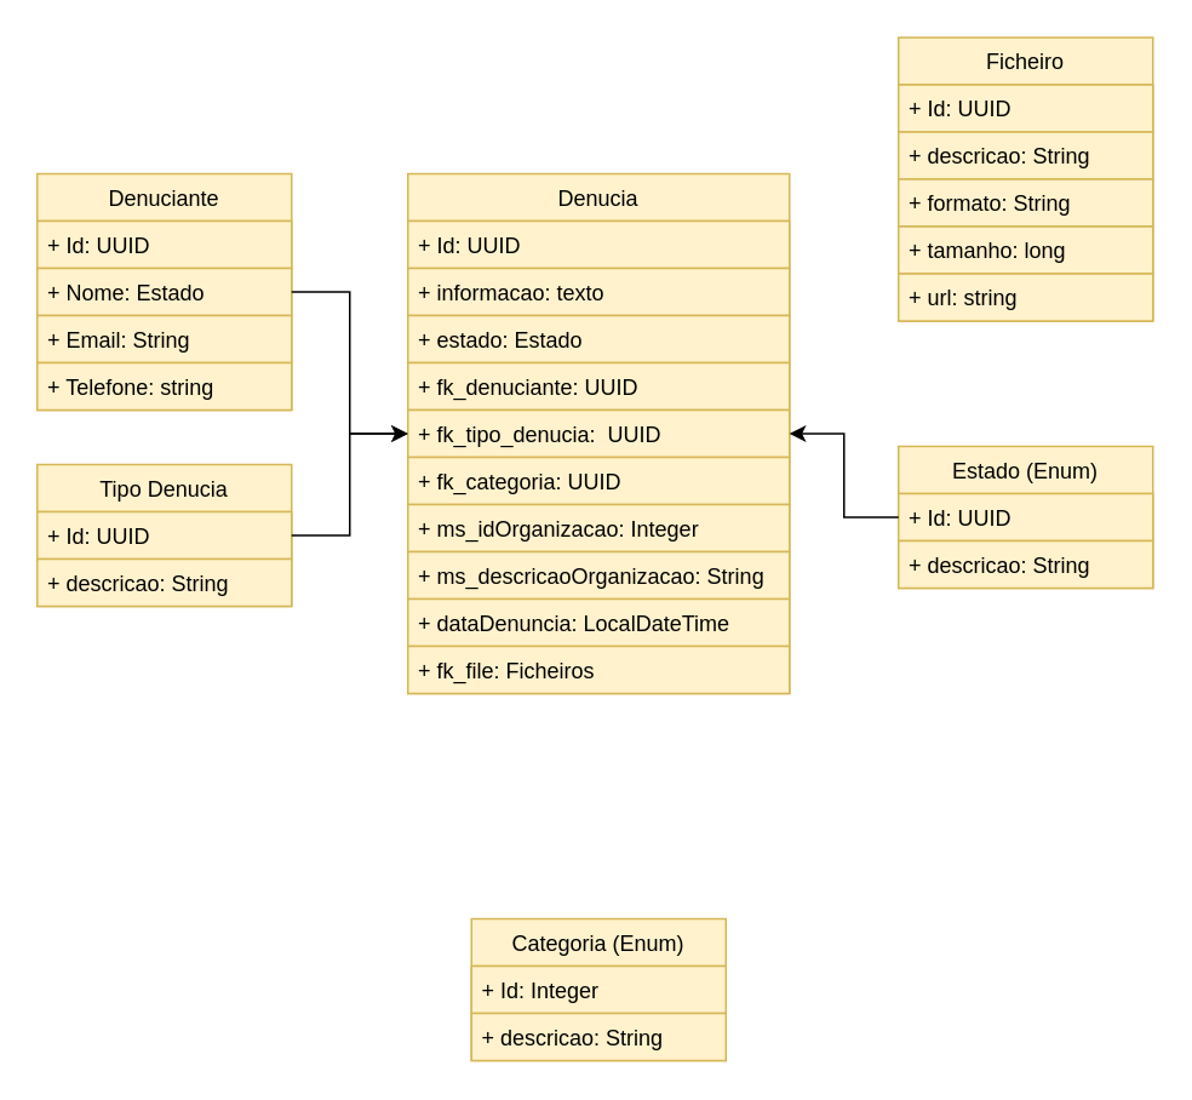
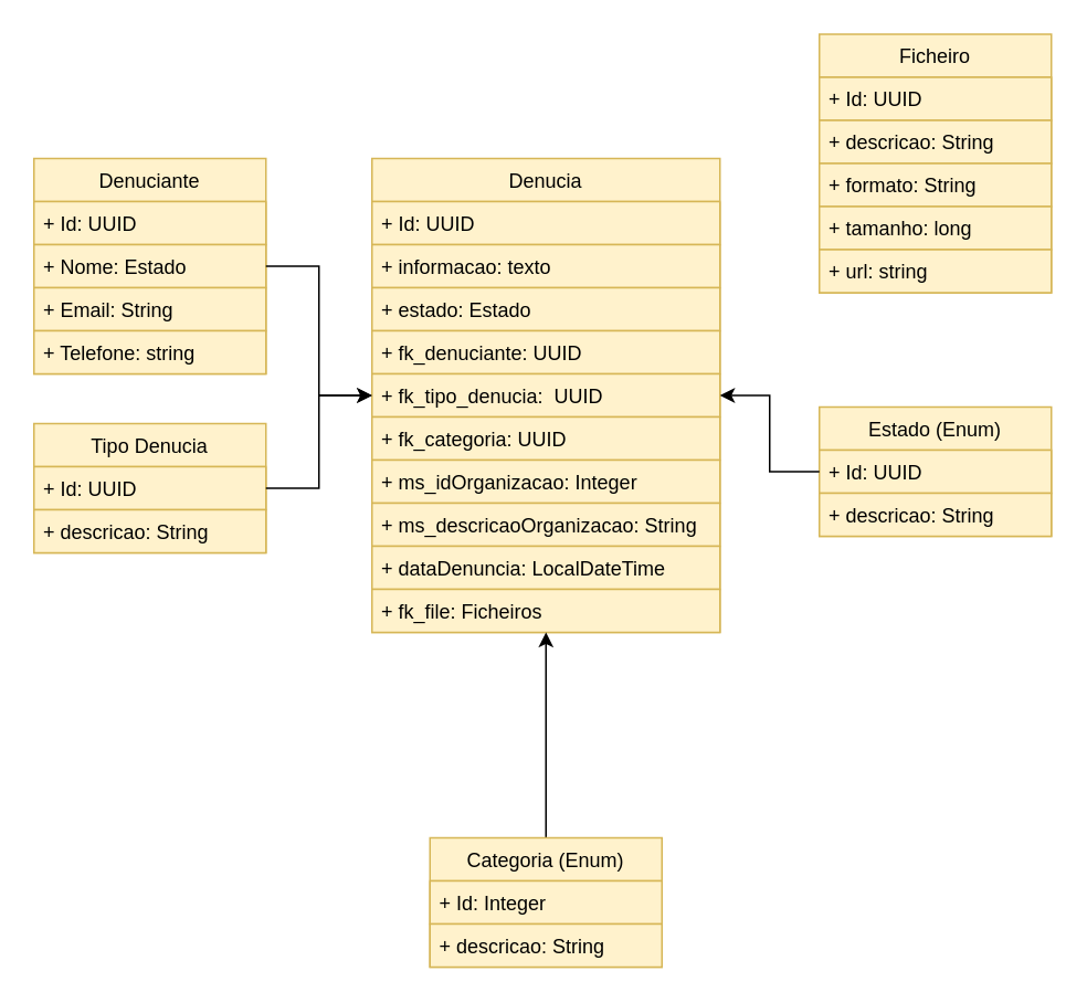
  <mxCell id="0" />
  <mxCell id="1" parent="0" />
  <mxCell id="2" value="Tipo Denucia" style="swimlane;fontStyle=0;childLayout=stackLayout;horizontal=1;startSize=26;fillColor=#fff2cc;horizontalStack=0;resizeParent=1;resizeParentMax=0;resizeLast=0;collapsible=1;marginBottom=0;strokeColor=#d6b656;" vertex="1" parent="1"><mxGeometry x="20" y="255" width="140" height="78" as="geometry" /></mxCell>
  <mxCell id="3" value="+ Id: UUID" style="text;strokeColor=#d6b656;fillColor=#fff2cc;align=left;verticalAlign=top;spacingLeft=4;spacingRight=4;overflow=hidden;rotatable=0;points=[[0,0.5],[1,0.5]];portConstraint=eastwest;" vertex="1" parent="2"><mxGeometry y="26" width="140" height="26" as="geometry" /></mxCell>
  <mxCell id="4" value="+ descricao: String " style="text;strokeColor=#d6b656;fillColor=#fff2cc;align=left;verticalAlign=top;spacingLeft=4;spacingRight=4;overflow=hidden;rotatable=0;points=[[0,0.5],[1,0.5]];portConstraint=eastwest;" vertex="1" parent="2"><mxGeometry y="52" width="140" height="26" as="geometry" /></mxCell>
  <mxCell id="5" value="Denuciante" style="swimlane;fontStyle=0;childLayout=stackLayout;horizontal=1;startSize=26;fillColor=#fff2cc;horizontalStack=0;resizeParent=1;resizeParentMax=0;resizeLast=0;collapsible=1;marginBottom=0;strokeColor=#d6b656;" vertex="1" parent="1"><mxGeometry x="20" y="95" width="140" height="130" as="geometry" /></mxCell>
  <mxCell id="6" value="+ Id: UUID" style="text;strokeColor=#d6b656;fillColor=#fff2cc;align=left;verticalAlign=top;spacingLeft=4;spacingRight=4;overflow=hidden;rotatable=0;points=[[0,0.5],[1,0.5]];portConstraint=eastwest;" vertex="1" parent="5"><mxGeometry y="26" width="140" height="26" as="geometry" /></mxCell>
  <mxCell id="7" value="+ Nome: Estado" style="text;strokeColor=#d6b656;fillColor=#fff2cc;align=left;verticalAlign=top;spacingLeft=4;spacingRight=4;overflow=hidden;rotatable=0;points=[[0,0.5],[1,0.5]];portConstraint=eastwest;" vertex="1" parent="5"><mxGeometry y="52" width="140" height="26" as="geometry" /></mxCell>
  <mxCell id="8" value="+ Email: String" style="text;strokeColor=#d6b656;fillColor=#fff2cc;align=left;verticalAlign=top;spacingLeft=4;spacingRight=4;overflow=hidden;rotatable=0;points=[[0,0.5],[1,0.5]];portConstraint=eastwest;" vertex="1" parent="5"><mxGeometry y="78" width="140" height="26" as="geometry" /></mxCell>
  <mxCell id="9" value="+ Telefone: string" style="text;strokeColor=#d6b656;fillColor=#fff2cc;align=left;verticalAlign=top;spacingLeft=4;spacingRight=4;overflow=hidden;rotatable=0;points=[[0,0.5],[1,0.5]];portConstraint=eastwest;" vertex="1" parent="5"><mxGeometry y="104" width="140" height="26" as="geometry" /></mxCell>
  <mxCell id="10" value="Estado (Enum)" style="swimlane;fontStyle=0;childLayout=stackLayout;horizontal=1;startSize=26;fillColor=#fff2cc;horizontalStack=0;resizeParent=1;resizeParentMax=0;resizeLast=0;collapsible=1;marginBottom=0;strokeColor=#d6b656;" vertex="1" parent="1"><mxGeometry x="494" y="245" width="140" height="78" as="geometry" /></mxCell>
  <mxCell id="11" value="+ Id: UUID" style="text;strokeColor=#d6b656;fillColor=#fff2cc;align=left;verticalAlign=top;spacingLeft=4;spacingRight=4;overflow=hidden;rotatable=0;points=[[0,0.5],[1,0.5]];portConstraint=eastwest;" vertex="1" parent="10"><mxGeometry y="26" width="140" height="26" as="geometry" /></mxCell>
  <mxCell id="12" value="+ descricao: String " style="text;strokeColor=#d6b656;fillColor=#fff2cc;align=left;verticalAlign=top;spacingLeft=4;spacingRight=4;overflow=hidden;rotatable=0;points=[[0,0.5],[1,0.5]];portConstraint=eastwest;" vertex="1" parent="10"><mxGeometry y="52" width="140" height="26" as="geometry" /></mxCell>
  <mxCell id="13" value="Denucia" style="swimlane;fontStyle=0;childLayout=stackLayout;horizontal=1;startSize=26;fillColor=#fff2cc;horizontalStack=0;resizeParent=1;resizeParentMax=0;resizeLast=0;collapsible=1;marginBottom=0;strokeColor=#d6b656;" vertex="1" parent="1"><mxGeometry x="224" y="95" width="210" height="286" as="geometry" /></mxCell>
  <mxCell id="14" value="+ Id: UUID" style="text;strokeColor=#d6b656;fillColor=#fff2cc;align=left;verticalAlign=top;spacingLeft=4;spacingRight=4;overflow=hidden;rotatable=0;points=[[0,0.5],[1,0.5]];portConstraint=eastwest;" vertex="1" parent="13"><mxGeometry y="26" width="210" height="26" as="geometry" /></mxCell>
  <mxCell id="15" value="+ informacao: texto" style="text;strokeColor=#d6b656;fillColor=#fff2cc;align=left;verticalAlign=top;spacingLeft=4;spacingRight=4;overflow=hidden;rotatable=0;points=[[0,0.5],[1,0.5]];portConstraint=eastwest;" vertex="1" parent="13"><mxGeometry y="52" width="210" height="26" as="geometry" /></mxCell>
  <mxCell id="16" value="+ estado: Estado" style="text;strokeColor=#d6b656;fillColor=#fff2cc;align=left;verticalAlign=top;spacingLeft=4;spacingRight=4;overflow=hidden;rotatable=0;points=[[0,0.5],[1,0.5]];portConstraint=eastwest;" vertex="1" parent="13"><mxGeometry y="78" width="210" height="26" as="geometry" /></mxCell>
  <mxCell id="17" value="+ fk_denuciante: UUID" style="text;strokeColor=#d6b656;fillColor=#fff2cc;align=left;verticalAlign=top;spacingLeft=4;spacingRight=4;overflow=hidden;rotatable=0;points=[[0,0.5],[1,0.5]];portConstraint=eastwest;" vertex="1" parent="13"><mxGeometry y="104" width="210" height="26" as="geometry" /></mxCell>
  <mxCell id="18" value="+ fk_tipo_denucia:  UUID" style="text;strokeColor=#d6b656;fillColor=#fff2cc;align=left;verticalAlign=top;spacingLeft=4;spacingRight=4;overflow=hidden;rotatable=0;points=[[0,0.5],[1,0.5]];portConstraint=eastwest;" vertex="1" parent="13"><mxGeometry y="130" width="210" height="26" as="geometry" /></mxCell>
  <mxCell id="19" value="+ fk_categoria: UUID" style="text;strokeColor=#d6b656;fillColor=#fff2cc;align=left;verticalAlign=top;spacingLeft=4;spacingRight=4;overflow=hidden;rotatable=0;points=[[0,0.5],[1,0.5]];portConstraint=eastwest;" vertex="1" parent="13"><mxGeometry y="156" width="210" height="26" as="geometry" /></mxCell>
  <mxCell id="20" value="+ ms_idOrganizacao: Integer" style="text;strokeColor=#d6b656;fillColor=#fff2cc;align=left;verticalAlign=top;spacingLeft=4;spacingRight=4;overflow=hidden;rotatable=0;points=[[0,0.5],[1,0.5]];portConstraint=eastwest;" vertex="1" parent="13"><mxGeometry y="182" width="210" height="26" as="geometry" /></mxCell>
  <mxCell id="21" value="+ ms_descricaoOrganizacao: String" style="text;strokeColor=#d6b656;fillColor=#fff2cc;align=left;verticalAlign=top;spacingLeft=4;spacingRight=4;overflow=hidden;rotatable=0;points=[[0,0.5],[1,0.5]];portConstraint=eastwest;" vertex="1" parent="13"><mxGeometry y="208" width="210" height="26" as="geometry" /></mxCell>
  <mxCell id="22" value="+ dataDenuncia: LocalDateTime" style="text;strokeColor=#d6b656;fillColor=#fff2cc;align=left;verticalAlign=top;spacingLeft=4;spacingRight=4;overflow=hidden;rotatable=0;points=[[0,0.5],[1,0.5]];portConstraint=eastwest;" vertex="1" parent="13"><mxGeometry y="234" width="210" height="26" as="geometry" /></mxCell>
  <mxCell id="23" value="+ fk_file: Ficheiros" style="text;strokeColor=#d6b656;fillColor=#fff2cc;align=left;verticalAlign=top;spacingLeft=4;spacingRight=4;overflow=hidden;rotatable=0;points=[[0,0.5],[1,0.5]];portConstraint=eastwest;" vertex="1" parent="13"><mxGeometry y="260" width="210" height="26" as="geometry" /></mxCell>
+ <mxCell id="24" style="edgeStyle=orthogonalEdgeStyle;rounded=0;orthogonalLoop=1;jettySize=auto;html=1;exitX=0.5;exitY=0;exitDx=0;exitDy=0;entryX=0.5;entryY=1;entryDx=0;entryDy=0;" edge="1" parent="1" source="25" target="13"><mxGeometry relative="1" as="geometry"><mxPoint x="327" y="395" as="targetPoint" /></mxGeometry></mxCell>
  <mxCell id="25" value="Categoria (Enum)" style="swimlane;fontStyle=0;childLayout=stackLayout;horizontal=1;startSize=26;fillColor=#fff2cc;horizontalStack=0;resizeParent=1;resizeParentMax=0;resizeLast=0;collapsible=1;marginBottom=0;strokeColor=#d6b656;" vertex="1" parent="1"><mxGeometry x="259" y="505" width="140" height="78" as="geometry" /></mxCell>
  <mxCell id="26" value="+ Id: Integer" style="text;strokeColor=#d6b656;fillColor=#fff2cc;align=left;verticalAlign=top;spacingLeft=4;spacingRight=4;overflow=hidden;rotatable=0;points=[[0,0.5],[1,0.5]];portConstraint=eastwest;" vertex="1" parent="25"><mxGeometry y="26" width="140" height="26" as="geometry" /></mxCell>
  <mxCell id="27" value="+ descricao: String " style="text;strokeColor=#d6b656;fillColor=#fff2cc;align=left;verticalAlign=top;spacingLeft=4;spacingRight=4;overflow=hidden;rotatable=0;points=[[0,0.5],[1,0.5]];portConstraint=eastwest;" vertex="1" parent="25"><mxGeometry y="52" width="140" height="26" as="geometry" /></mxCell>
  <mxCell id="28" style="edgeStyle=orthogonalEdgeStyle;rounded=0;orthogonalLoop=1;jettySize=auto;html=1;entryX=0;entryY=0.5;entryDx=0;entryDy=0;" edge="1" parent="1" source="3" target="18"><mxGeometry relative="1" as="geometry" /></mxCell>
  <mxCell id="29" value="Ficheiro" style="swimlane;fontStyle=0;childLayout=stackLayout;horizontal=1;startSize=26;fillColor=#fff2cc;horizontalStack=0;resizeParent=1;resizeParentMax=0;resizeLast=0;collapsible=1;marginBottom=0;strokeColor=#d6b656;" vertex="1" parent="1"><mxGeometry x="494" y="20" width="140" height="156" as="geometry" /></mxCell>
  <mxCell id="30" value="+ Id: UUID" style="text;strokeColor=#d6b656;fillColor=#fff2cc;align=left;verticalAlign=top;spacingLeft=4;spacingRight=4;overflow=hidden;rotatable=0;points=[[0,0.5],[1,0.5]];portConstraint=eastwest;" vertex="1" parent="29"><mxGeometry y="26" width="140" height="26" as="geometry" /></mxCell>
  <mxCell id="31" value="+ descricao: String " style="text;strokeColor=#d6b656;fillColor=#fff2cc;align=left;verticalAlign=top;spacingLeft=4;spacingRight=4;overflow=hidden;rotatable=0;points=[[0,0.5],[1,0.5]];portConstraint=eastwest;" vertex="1" parent="29"><mxGeometry y="52" width="140" height="26" as="geometry" /></mxCell>
  <mxCell id="32" value="+ formato: String " style="text;strokeColor=#d6b656;fillColor=#fff2cc;align=left;verticalAlign=top;spacingLeft=4;spacingRight=4;overflow=hidden;rotatable=0;points=[[0,0.5],[1,0.5]];portConstraint=eastwest;" vertex="1" parent="29"><mxGeometry y="78" width="140" height="26" as="geometry" /></mxCell>
  <mxCell id="33" value="+ tamanho: long " style="text;strokeColor=#d6b656;fillColor=#fff2cc;align=left;verticalAlign=top;spacingLeft=4;spacingRight=4;overflow=hidden;rotatable=0;points=[[0,0.5],[1,0.5]];portConstraint=eastwest;" vertex="1" parent="29"><mxGeometry y="104" width="140" height="26" as="geometry" /></mxCell>
  <mxCell id="34" value="+ url: string " style="text;strokeColor=#d6b656;fillColor=#fff2cc;align=left;verticalAlign=top;spacingLeft=4;spacingRight=4;overflow=hidden;rotatable=0;points=[[0,0.5],[1,0.5]];portConstraint=eastwest;" vertex="1" parent="29"><mxGeometry y="130" width="140" height="26" as="geometry" /></mxCell>
  <mxCell id="35" style="edgeStyle=orthogonalEdgeStyle;rounded=0;orthogonalLoop=1;jettySize=auto;html=1;exitX=1;exitY=0.5;exitDx=0;exitDy=0;entryX=0;entryY=0.5;entryDx=0;entryDy=0;" edge="1" parent="1" source="7" target="18"><mxGeometry relative="1" as="geometry" /></mxCell>
  <mxCell id="36" style="edgeStyle=orthogonalEdgeStyle;rounded=0;orthogonalLoop=1;jettySize=auto;html=1;exitX=0;exitY=0.5;exitDx=0;exitDy=0;entryX=1;entryY=0.5;entryDx=0;entryDy=0;" edge="1" parent="1" source="11" target="18"><mxGeometry relative="1" as="geometry" /></mxCell>
